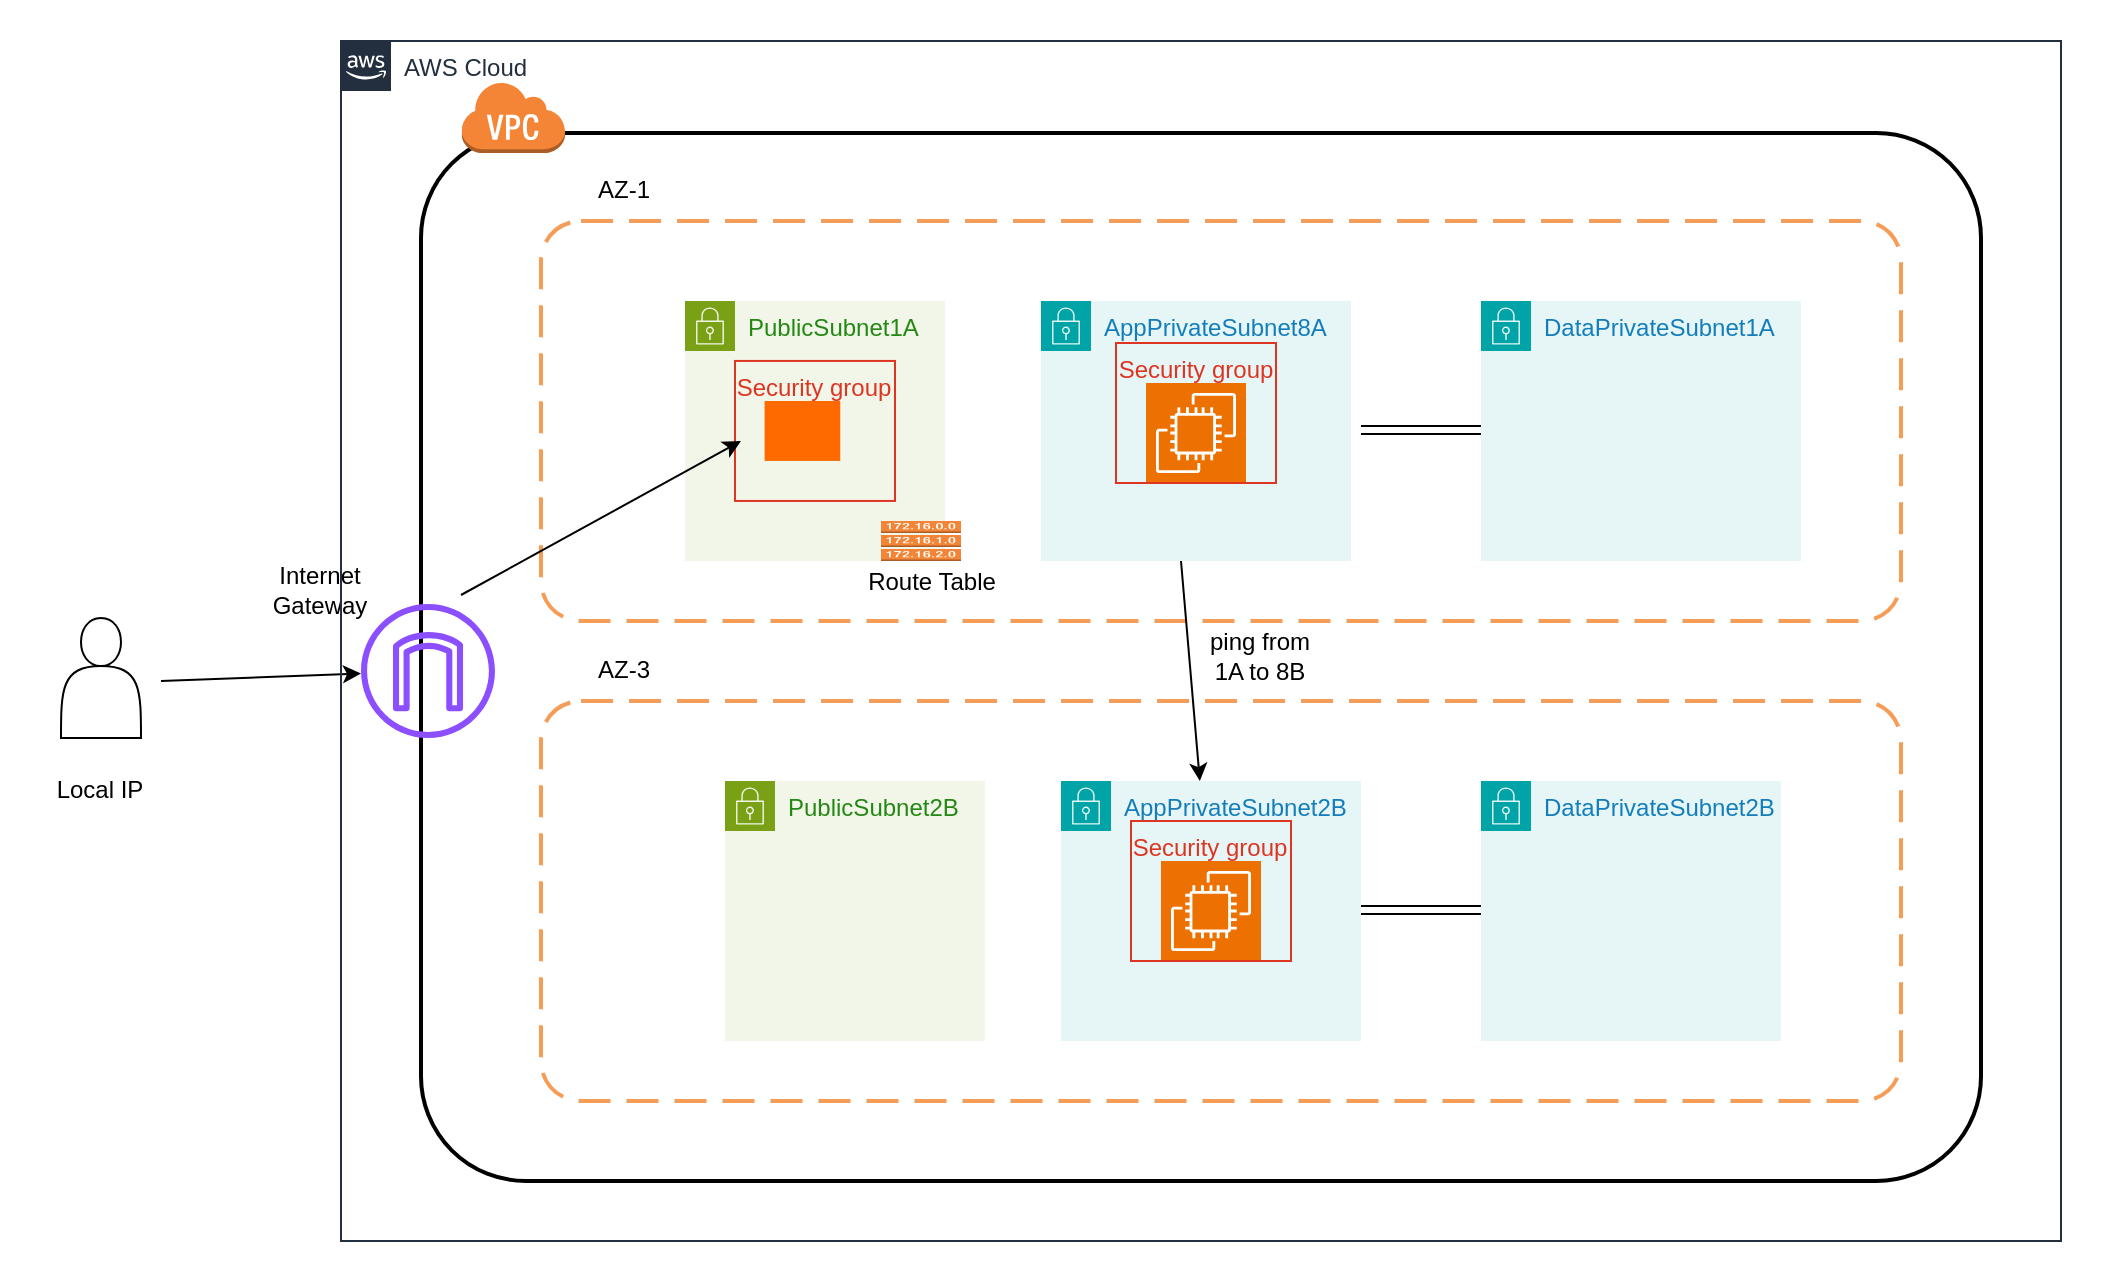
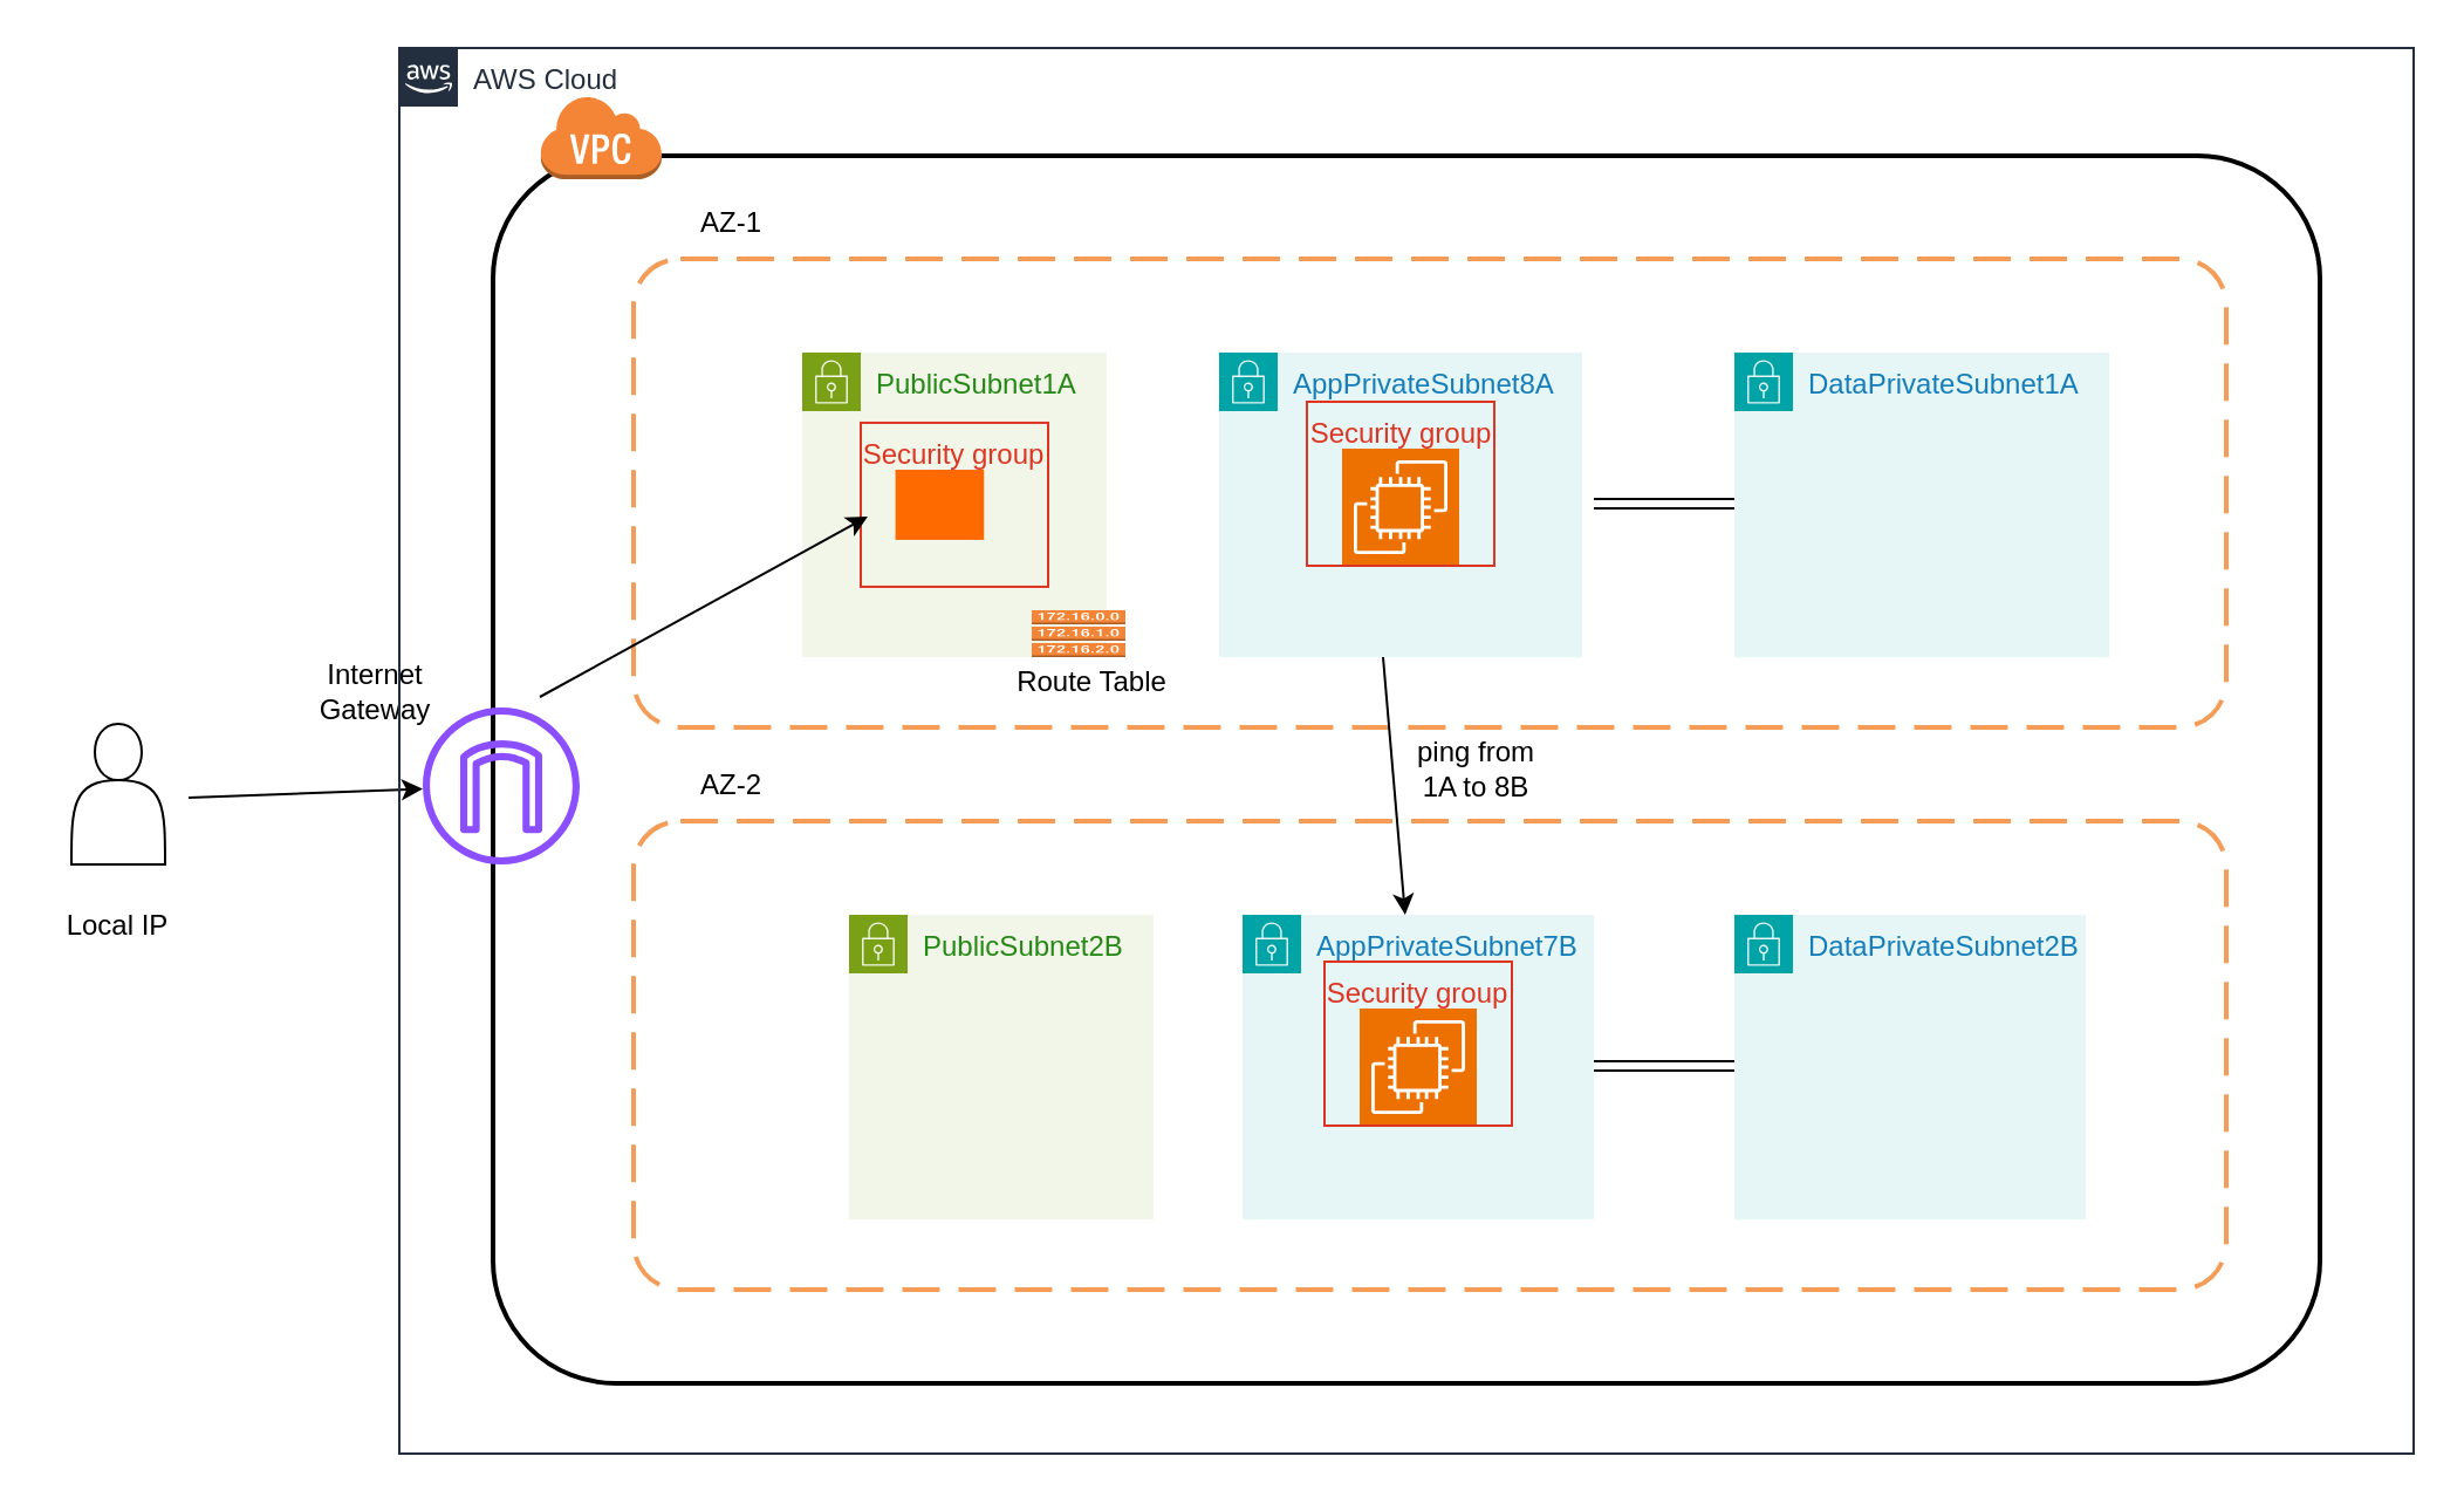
  <mxCell id="0" />
  <mxCell id="1" parent="0" />
  <mxCell id="2" value="" style="rounded=1;arcSize=10;dashed=0;fillColor=none;gradientColor=none;strokeWidth=2;" vertex="1" parent="1"><mxGeometry x="210" y="66" width="780" height="524" as="geometry" /></mxCell>
  <mxCell id="3" value="" style="dashed=0;html=1;shape=mxgraph.aws3.virtual_private_cloud;fillColor=#F58536;gradientColor=none;dashed=0;" vertex="1" parent="1"><mxGeometry x="230" y="40" width="52" height="36" as="geometry" /></mxCell>
  <mxCell id="4" value="" style="rounded=1;arcSize=10;dashed=1;strokeColor=#F59D56;fillColor=none;gradientColor=none;dashPattern=8 4;strokeWidth=2;" vertex="1" parent="1"><mxGeometry x="270" y="110" width="680" height="200" as="geometry" /></mxCell>
  <mxCell id="5" value="" style="rounded=1;arcSize=10;dashed=1;strokeColor=#F59D56;fillColor=none;gradientColor=none;dashPattern=8 4;strokeWidth=2;" vertex="1" parent="1"><mxGeometry x="270" y="350" width="680" height="200" as="geometry" /></mxCell>
  <mxCell id="6" value="AZ-1" style="text;html=1;align=center;verticalAlign=middle;whiteSpace=wrap;rounded=0;" vertex="1" parent="1"><mxGeometry x="282" y="80" width="60" height="30" as="geometry" /></mxCell>
- <mxCell id="7" value="AZ-3" style="text;html=1;align=center;verticalAlign=middle;whiteSpace=wrap;rounded=0;" vertex="1" parent="1"><mxGeometry x="282" y="320" width="60" height="30" as="geometry" /></mxCell>
+ <mxCell id="7" value="AZ-2" style="text;html=1;align=center;verticalAlign=middle;whiteSpace=wrap;rounded=0;" vertex="1" parent="1"><mxGeometry x="282" y="320" width="60" height="30" as="geometry" /></mxCell>
  <mxCell id="8" value="PublicSubnet1A" style="points=[[0,0],[0.25,0],[0.5,0],[0.75,0],[1,0],[1,0.25],[1,0.5],[1,0.75],[1,1],[0.75,1],[0.5,1],[0.25,1],[0,1],[0,0.75],[0,0.5],[0,0.25]];outlineConnect=0;gradientColor=none;html=1;whiteSpace=wrap;fontSize=12;fontStyle=0;container=1;pointerEvents=0;collapsible=0;recursiveResize=0;shape=mxgraph.aws4.group;grIcon=mxgraph.aws4.group_security_group;grStroke=0;strokeColor=#7AA116;fillColor=#F2F6E8;verticalAlign=top;align=left;spacingLeft=30;fontColor=#248814;dashed=0;" vertex="1" parent="1"><mxGeometry x="342" y="150" width="130" height="130" as="geometry" /></mxCell>
  <mxCell id="9" value="" style="points=[];aspect=fixed;html=1;align=center;shadow=0;dashed=0;fillColor=#FF6A00;strokeColor=none;shape=mxgraph.alibaba_cloud.bastionhost;" vertex="1" parent="8"><mxGeometry x="39.8" y="50" width="37.83" height="29.95" as="geometry" /></mxCell>
  <mxCell id="10" value="Security group" style="fillColor=none;strokeColor=#DD3522;verticalAlign=top;fontStyle=0;fontColor=#DD3522;whiteSpace=wrap;html=1;" vertex="1" parent="8"><mxGeometry x="25" y="29.97" width="80" height="70" as="geometry" /></mxCell>
  <mxCell id="11" value="PublicSubnet2B" style="points=[[0,0],[0.25,0],[0.5,0],[0.75,0],[1,0],[1,0.25],[1,0.5],[1,0.75],[1,1],[0.75,1],[0.5,1],[0.25,1],[0,1],[0,0.75],[0,0.5],[0,0.25]];outlineConnect=0;gradientColor=none;html=1;whiteSpace=wrap;fontSize=12;fontStyle=0;container=1;pointerEvents=0;collapsible=0;recursiveResize=0;shape=mxgraph.aws4.group;grIcon=mxgraph.aws4.group_security_group;grStroke=0;strokeColor=#7AA116;fillColor=#F2F6E8;verticalAlign=top;align=left;spacingLeft=30;fontColor=#248814;dashed=0;" vertex="1" parent="1"><mxGeometry x="362" y="390" width="130" height="130" as="geometry" /></mxCell>
  <mxCell id="12" value="AppPrivateSubnet8A" style="points=[[0,0],[0.25,0],[0.5,0],[0.75,0],[1,0],[1,0.25],[1,0.5],[1,0.75],[1,1],[0.75,1],[0.5,1],[0.25,1],[0,1],[0,0.75],[0,0.5],[0,0.25]];outlineConnect=0;gradientColor=none;html=1;whiteSpace=wrap;fontSize=12;fontStyle=0;container=1;pointerEvents=0;collapsible=0;recursiveResize=0;shape=mxgraph.aws4.group;grIcon=mxgraph.aws4.group_security_group;grStroke=0;strokeColor=#00A4A6;fillColor=#E6F6F7;verticalAlign=top;align=left;spacingLeft=30;fontColor=#147EBA;dashed=0;" vertex="1" parent="1"><mxGeometry x="520" y="150" width="155" height="130" as="geometry" /></mxCell>
  <mxCell id="13" value="" style="sketch=0;points=[[0,0,0],[0.25,0,0],[0.5,0,0],[0.75,0,0],[1,0,0],[0,1,0],[0.25,1,0],[0.5,1,0],[0.75,1,0],[1,1,0],[0,0.25,0],[0,0.5,0],[0,0.75,0],[1,0.25,0],[1,0.5,0],[1,0.75,0]];outlineConnect=0;fontColor=#232F3E;fillColor=#ED7100;strokeColor=#ffffff;dashed=0;verticalLabelPosition=bottom;verticalAlign=top;align=center;html=1;fontSize=12;fontStyle=0;aspect=fixed;shape=mxgraph.aws4.resourceIcon;resIcon=mxgraph.aws4.ec2;" vertex="1" parent="12"><mxGeometry x="52.5" y="41" width="50" height="50" as="geometry" /></mxCell>
  <mxCell id="14" value="Security group" style="fillColor=none;strokeColor=#DD3522;verticalAlign=top;fontStyle=0;fontColor=#DD3522;whiteSpace=wrap;html=1;" vertex="1" parent="12"><mxGeometry x="37.5" y="21" width="80" height="70" as="geometry" /></mxCell>
  <mxCell id="15" value="" style="endArrow=classic;html=1;rounded=0;" edge="1" parent="12" target="16"><mxGeometry width="50" height="50" relative="1" as="geometry"><mxPoint x="70" y="130" as="sourcePoint" /><mxPoint x="210" y="53" as="targetPoint" /></mxGeometry></mxCell>
- <mxCell id="16" value="AppPrivateSubnet2B" style="points=[[0,0],[0.25,0],[0.5,0],[0.75,0],[1,0],[1,0.25],[1,0.5],[1,0.75],[1,1],[0.75,1],[0.5,1],[0.25,1],[0,1],[0,0.75],[0,0.5],[0,0.25]];outlineConnect=0;gradientColor=none;html=1;whiteSpace=wrap;fontSize=12;fontStyle=0;container=1;pointerEvents=0;collapsible=0;recursiveResize=0;shape=mxgraph.aws4.group;grIcon=mxgraph.aws4.group_security_group;grStroke=0;strokeColor=#00A4A6;fillColor=#E6F6F7;verticalAlign=top;align=left;spacingLeft=30;fontColor=#147EBA;dashed=0;" vertex="1" parent="1"><mxGeometry x="530" y="390" width="150" height="130" as="geometry" /></mxCell>
+ <mxCell id="16" value="AppPrivateSubnet7B" style="points=[[0,0],[0.25,0],[0.5,0],[0.75,0],[1,0],[1,0.25],[1,0.5],[1,0.75],[1,1],[0.75,1],[0.5,1],[0.25,1],[0,1],[0,0.75],[0,0.5],[0,0.25]];outlineConnect=0;gradientColor=none;html=1;whiteSpace=wrap;fontSize=12;fontStyle=0;container=1;pointerEvents=0;collapsible=0;recursiveResize=0;shape=mxgraph.aws4.group;grIcon=mxgraph.aws4.group_security_group;grStroke=0;strokeColor=#00A4A6;fillColor=#E6F6F7;verticalAlign=top;align=left;spacingLeft=30;fontColor=#147EBA;dashed=0;" vertex="1" parent="1"><mxGeometry x="530" y="390" width="150" height="130" as="geometry" /></mxCell>
  <mxCell id="17" value="" style="sketch=0;points=[[0,0,0],[0.25,0,0],[0.5,0,0],[0.75,0,0],[1,0,0],[0,1,0],[0.25,1,0],[0.5,1,0],[0.75,1,0],[1,1,0],[0,0.25,0],[0,0.5,0],[0,0.75,0],[1,0.25,0],[1,0.5,0],[1,0.75,0]];outlineConnect=0;fontColor=#232F3E;fillColor=#ED7100;strokeColor=#ffffff;dashed=0;verticalLabelPosition=bottom;verticalAlign=top;align=center;html=1;fontSize=12;fontStyle=0;aspect=fixed;shape=mxgraph.aws4.resourceIcon;resIcon=mxgraph.aws4.ec2;" vertex="1" parent="16"><mxGeometry x="50" y="40" width="50" height="50" as="geometry" /></mxCell>
  <mxCell id="18" value="Security group" style="fillColor=none;strokeColor=#DD3522;verticalAlign=top;fontStyle=0;fontColor=#DD3522;whiteSpace=wrap;html=1;" vertex="1" parent="16"><mxGeometry x="35" y="20" width="80" height="70" as="geometry" /></mxCell>
  <mxCell id="19" value="DataPrivateSubnet2B" style="points=[[0,0],[0.25,0],[0.5,0],[0.75,0],[1,0],[1,0.25],[1,0.5],[1,0.75],[1,1],[0.75,1],[0.5,1],[0.25,1],[0,1],[0,0.75],[0,0.5],[0,0.25]];outlineConnect=0;gradientColor=none;html=1;whiteSpace=wrap;fontSize=12;fontStyle=0;container=1;pointerEvents=0;collapsible=0;recursiveResize=0;shape=mxgraph.aws4.group;grIcon=mxgraph.aws4.group_security_group;grStroke=0;strokeColor=#00A4A6;fillColor=#E6F6F7;verticalAlign=top;align=left;spacingLeft=30;fontColor=#147EBA;dashed=0;" vertex="1" parent="1"><mxGeometry x="740" y="390" width="150" height="130" as="geometry" /></mxCell>
  <mxCell id="20" value="DataPrivateSubnet1A" style="points=[[0,0],[0.25,0],[0.5,0],[0.75,0],[1,0],[1,0.25],[1,0.5],[1,0.75],[1,1],[0.75,1],[0.5,1],[0.25,1],[0,1],[0,0.75],[0,0.5],[0,0.25]];outlineConnect=0;gradientColor=none;html=1;whiteSpace=wrap;fontSize=12;fontStyle=0;container=1;pointerEvents=0;collapsible=0;recursiveResize=0;shape=mxgraph.aws4.group;grIcon=mxgraph.aws4.group_security_group;grStroke=0;strokeColor=#00A4A6;fillColor=#E6F6F7;verticalAlign=top;align=left;spacingLeft=30;fontColor=#147EBA;dashed=0;" vertex="1" parent="1"><mxGeometry x="740" y="150" width="160" height="130" as="geometry" /></mxCell>
  <mxCell id="21" value="" style="shape=link;html=1;rounded=0;" edge="1" parent="1"><mxGeometry width="100" relative="1" as="geometry"><mxPoint x="680" y="214.5" as="sourcePoint" /><mxPoint x="740" y="214.5" as="targetPoint" /></mxGeometry></mxCell>
  <mxCell id="22" value="" style="shape=link;html=1;rounded=0;" edge="1" parent="1"><mxGeometry width="100" relative="1" as="geometry"><mxPoint x="680" y="454.5" as="sourcePoint" /><mxPoint x="740" y="454.5" as="targetPoint" /></mxGeometry></mxCell>
  <mxCell id="23" value="" style="sketch=0;outlineConnect=0;fontColor=#232F3E;gradientColor=none;fillColor=#8C4FFF;strokeColor=none;dashed=0;verticalLabelPosition=bottom;verticalAlign=top;align=center;html=1;fontSize=12;fontStyle=0;aspect=fixed;pointerEvents=1;shape=mxgraph.aws4.internet_gateway;" vertex="1" parent="1"><mxGeometry x="180" y="301.5" width="67" height="67" as="geometry" /></mxCell>
  <mxCell id="24" value="Internet Gateway" style="text;html=1;align=center;verticalAlign=middle;whiteSpace=wrap;rounded=0;" vertex="1" parent="1"><mxGeometry x="130" y="280" width="60" height="30" as="geometry" /></mxCell>
  <mxCell id="25" value="" style="shape=actor;whiteSpace=wrap;html=1;" vertex="1" parent="1"><mxGeometry x="30" y="308.5" width="40" height="60" as="geometry" /></mxCell>
  <mxCell id="26" value="Local IP" style="text;html=1;align=center;verticalAlign=middle;whiteSpace=wrap;rounded=0;" vertex="1" parent="1"><mxGeometry x="20" y="380" width="60" height="30" as="geometry" /></mxCell>
  <mxCell id="27" value="" style="endArrow=classic;html=1;rounded=0;" edge="1" parent="1" target="23"><mxGeometry width="50" height="50" relative="1" as="geometry"><mxPoint x="80" y="340" as="sourcePoint" /><mxPoint x="140" y="313.5" as="targetPoint" /></mxGeometry></mxCell>
  <mxCell id="28" value="" style="endArrow=classic;html=1;rounded=0;entryX=0.147;entryY=0.55;entryDx=0;entryDy=0;entryPerimeter=0;" edge="1" parent="1" target="4"><mxGeometry width="50" height="50" relative="1" as="geometry"><mxPoint x="230" y="297" as="sourcePoint" /><mxPoint x="330" y="293" as="targetPoint" /></mxGeometry></mxCell>
  <mxCell id="29" value="" style="outlineConnect=0;dashed=0;verticalLabelPosition=bottom;verticalAlign=top;align=center;html=1;shape=mxgraph.aws3.route_table;fillColor=#F58536;gradientColor=none;" vertex="1" parent="1"><mxGeometry x="440" y="260" width="40" height="20" as="geometry" /></mxCell>
  <mxCell id="30" value="Route Table" style="text;html=1;align=center;verticalAlign=middle;whiteSpace=wrap;rounded=0;" vertex="1" parent="1"><mxGeometry x="431" y="280" width="70" height="21.5" as="geometry" /></mxCell>
  <mxCell id="31" value="ping from 1A to 8B" style="text;html=1;align=center;verticalAlign=middle;whiteSpace=wrap;rounded=0;" vertex="1" parent="1"><mxGeometry x="600" y="313" width="60" height="30" as="geometry" /></mxCell>
  <mxCell id="32" value="AWS Cloud" style="points=[[0,0],[0.25,0],[0.5,0],[0.75,0],[1,0],[1,0.25],[1,0.5],[1,0.75],[1,1],[0.75,1],[0.5,1],[0.25,1],[0,1],[0,0.75],[0,0.5],[0,0.25]];outlineConnect=0;gradientColor=none;html=1;whiteSpace=wrap;fontSize=12;fontStyle=0;container=1;pointerEvents=0;collapsible=0;recursiveResize=0;shape=mxgraph.aws4.group;grIcon=mxgraph.aws4.group_aws_cloud_alt;strokeColor=#232F3E;fillColor=none;verticalAlign=top;align=left;spacingLeft=30;fontColor=#232F3E;dashed=0;" vertex="1" parent="1"><mxGeometry x="170" y="20" width="860" height="600" as="geometry" /></mxCell>
